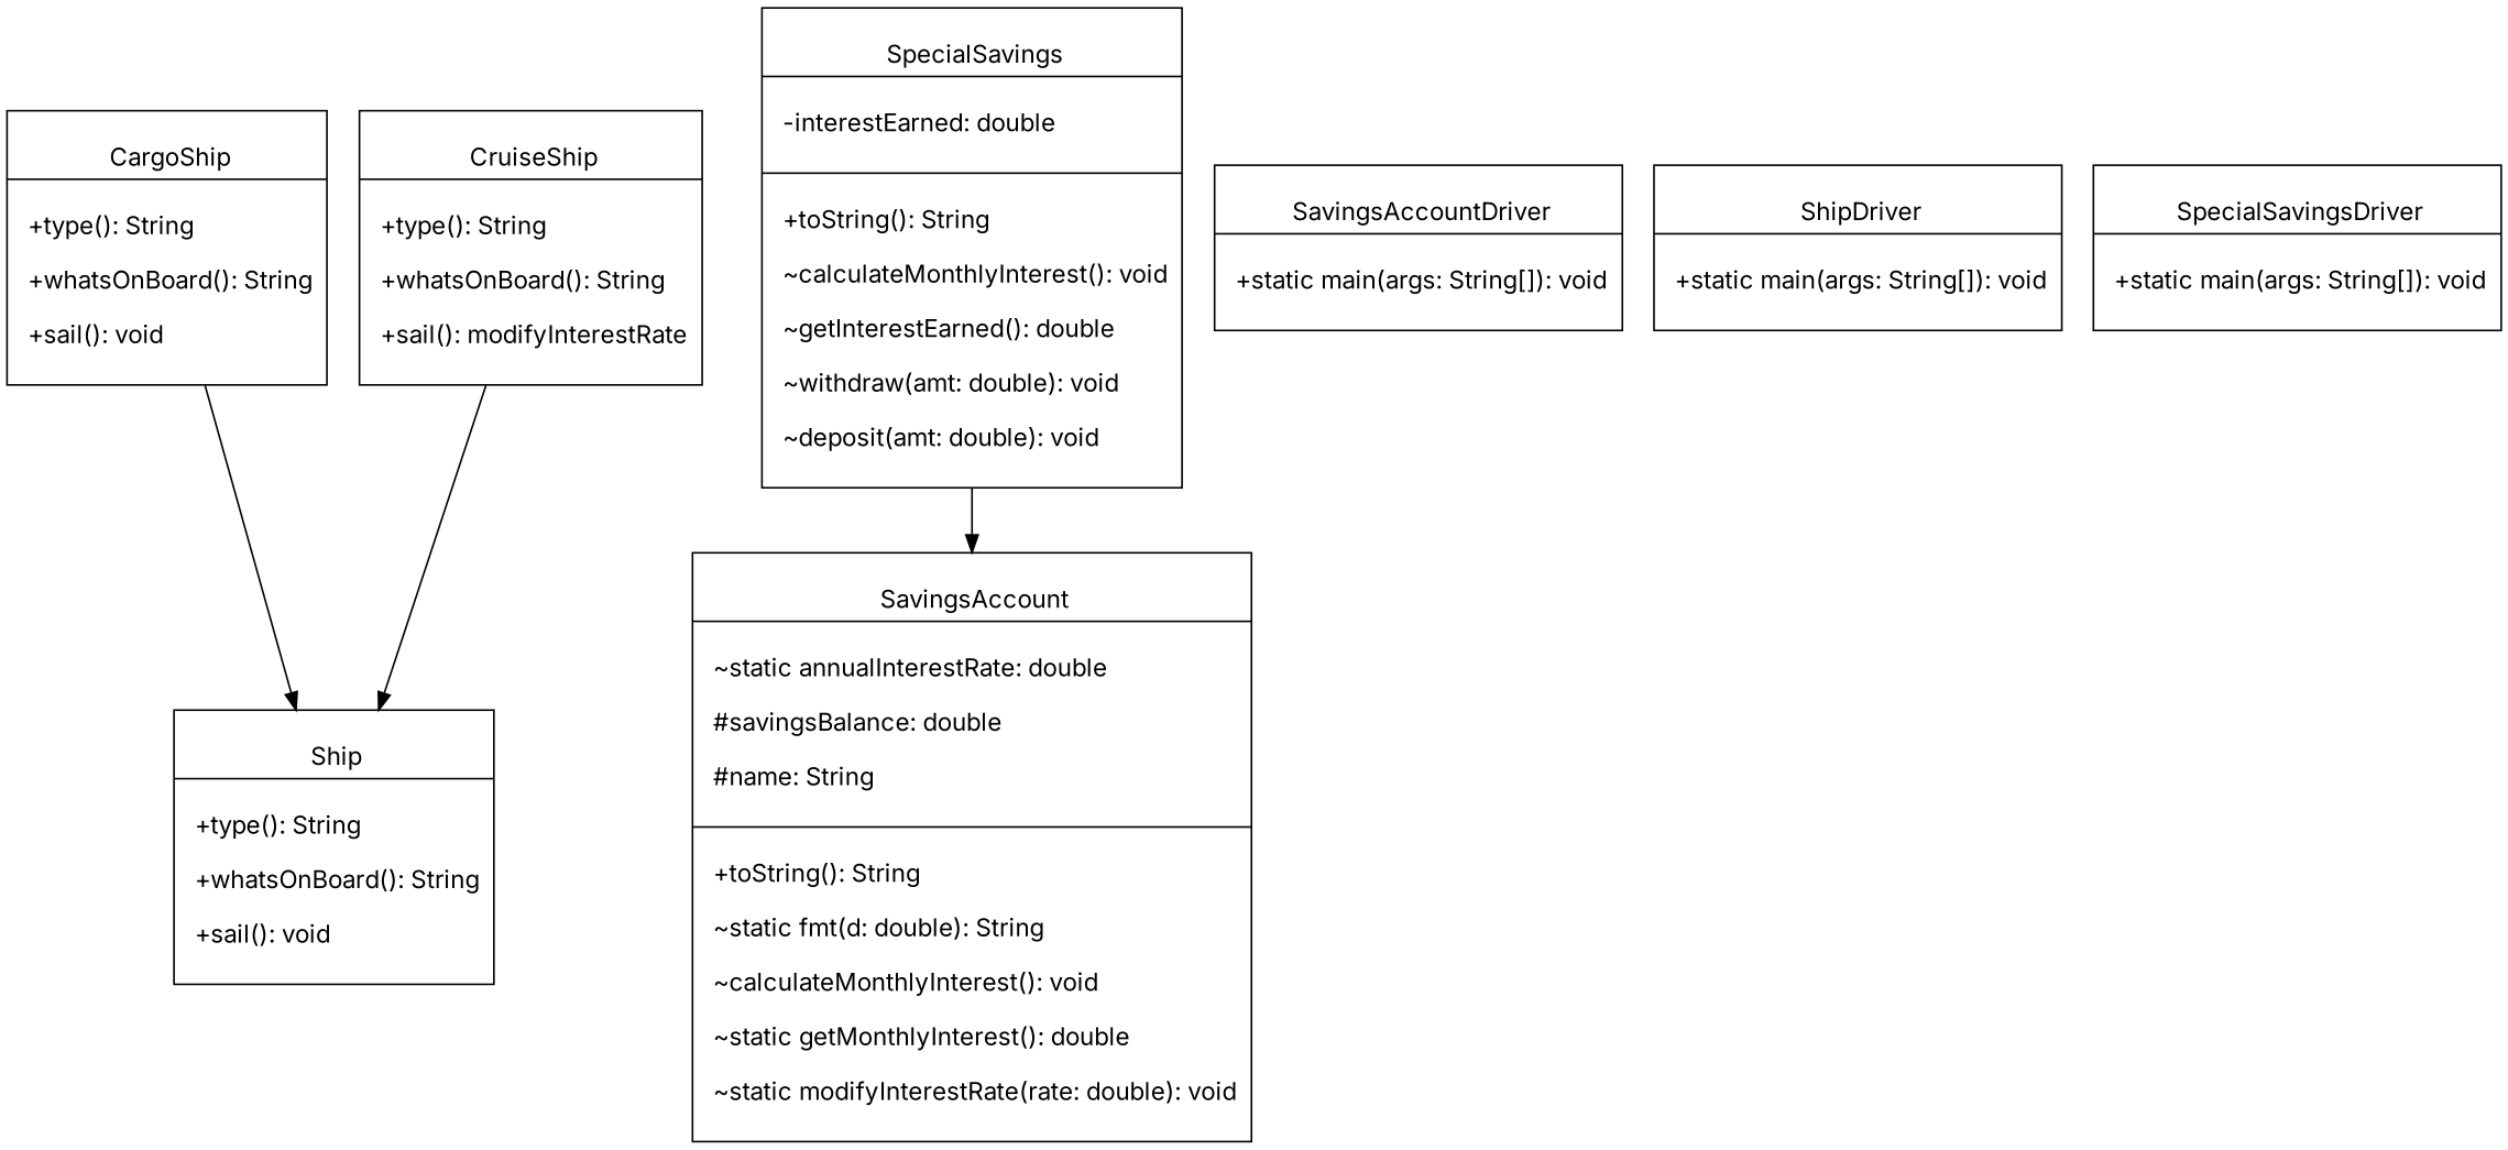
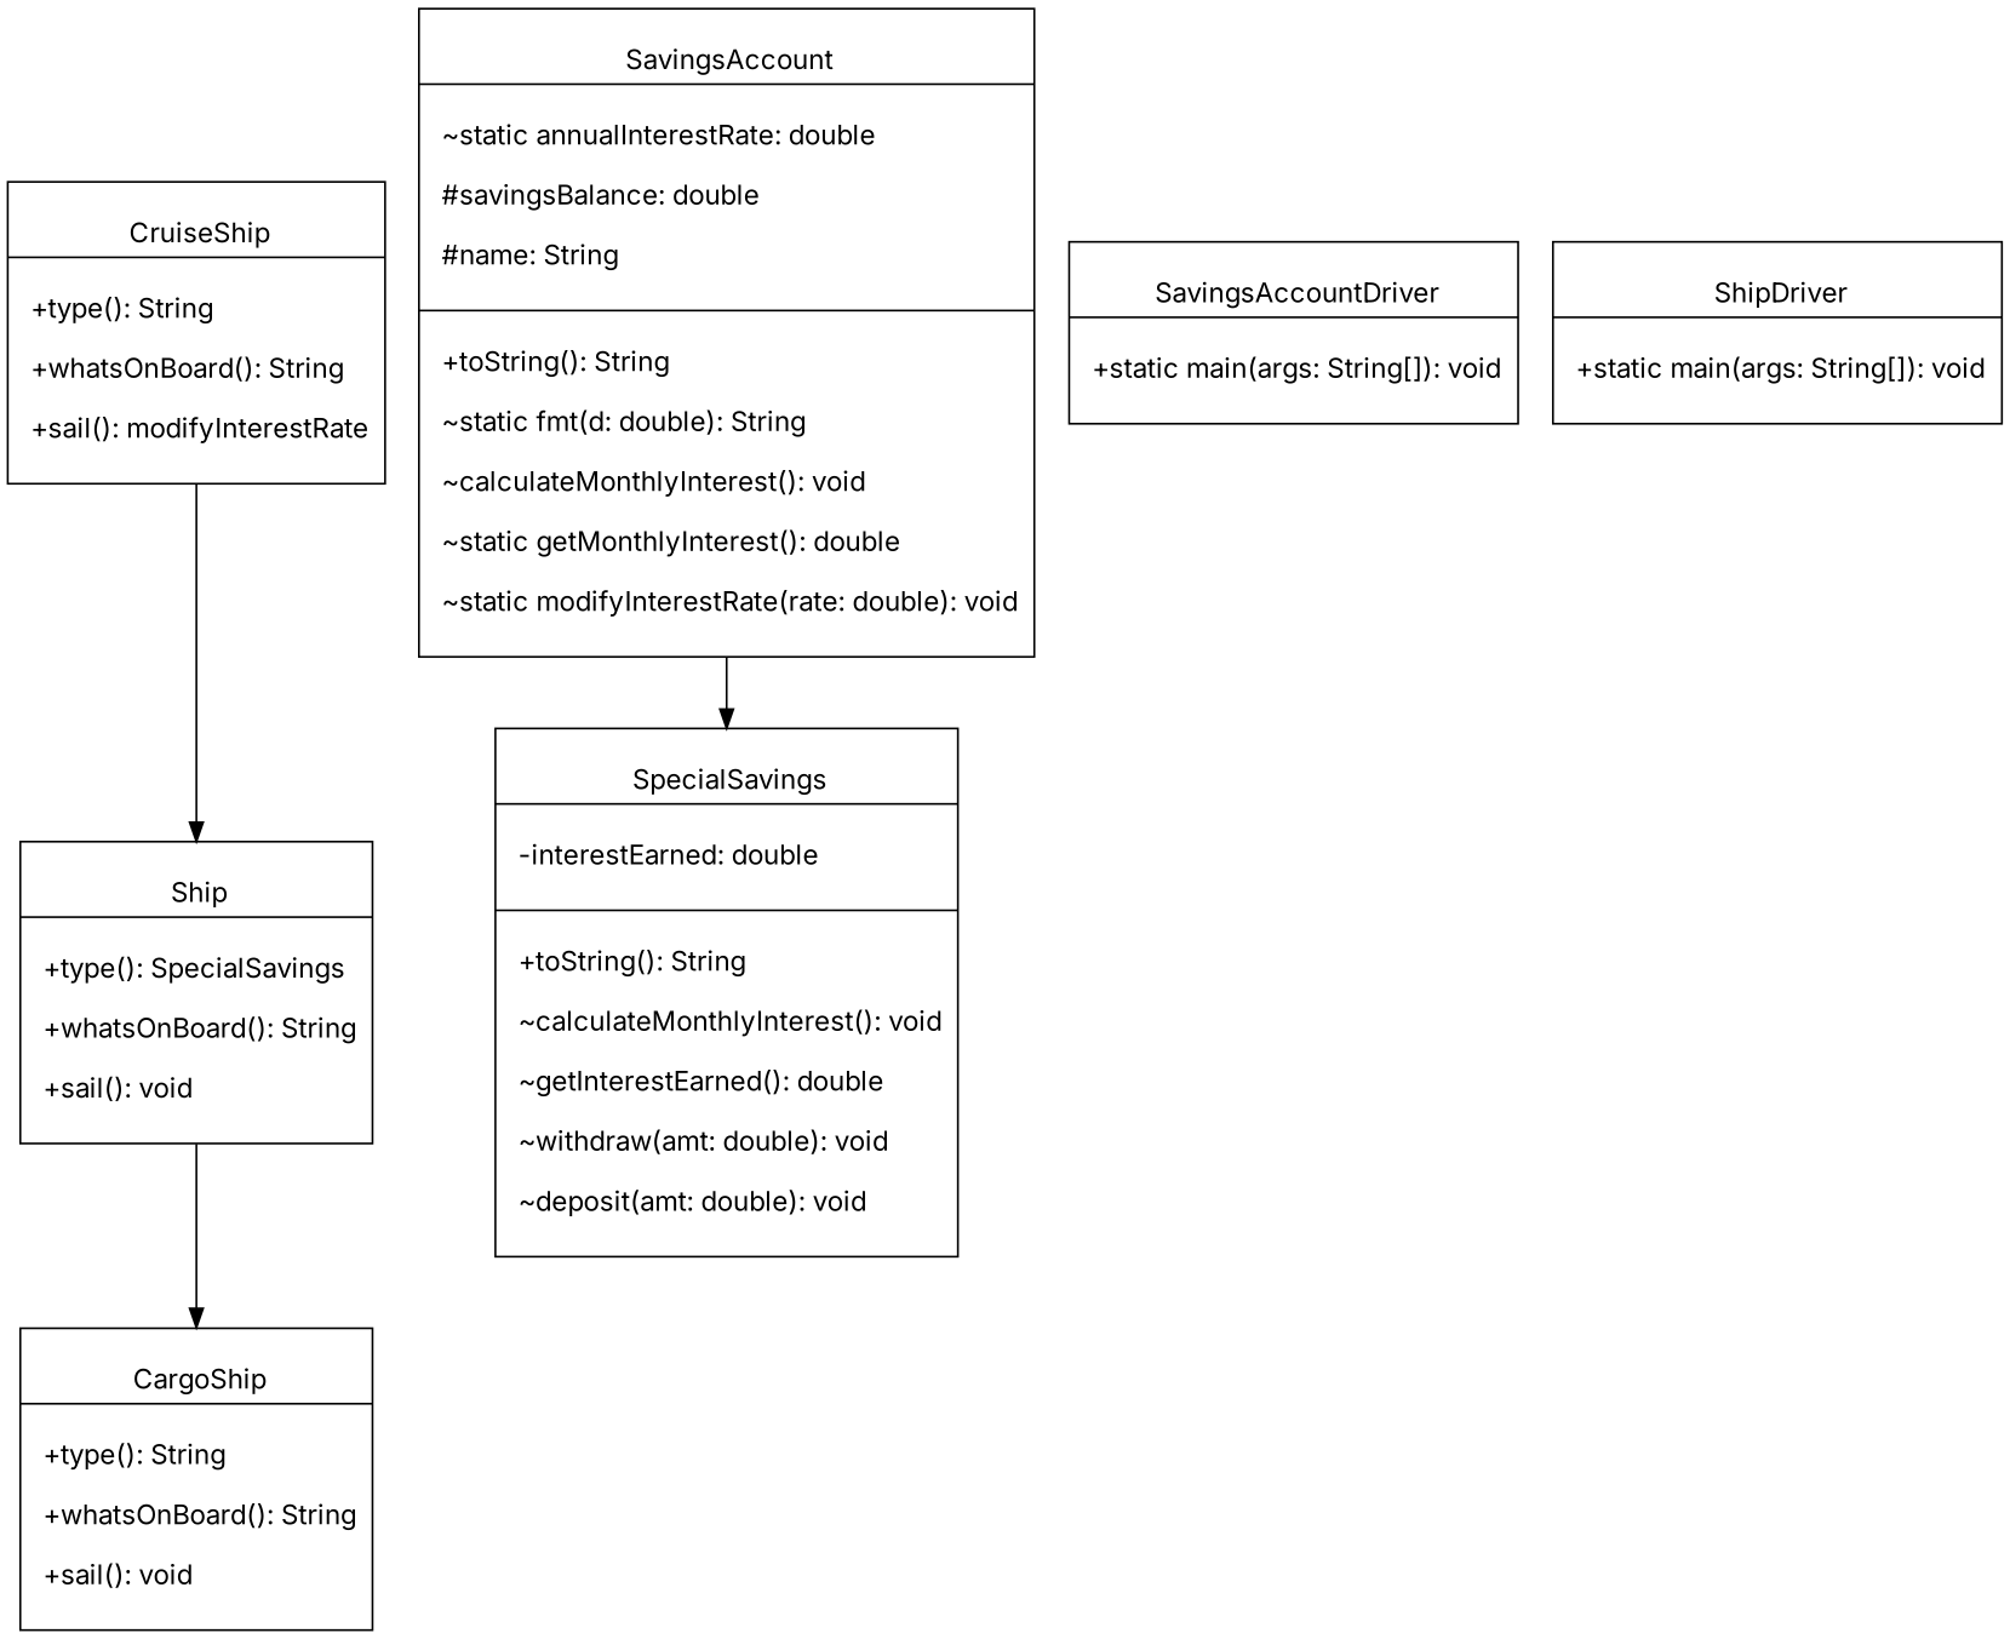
  digraph {
    fontname=Inter
    node [fontname=Inter fontsize=14 shape=record]
    edge [fontname=Inter]
    n1 [label="{\n         CargoShip\n         |\n         +type(): String\l\n         +whatsOnBoard(): String\l\n         +sail(): void\l\n      }"]
    n2 [label="{\n         CruiseShip\n         |\n         +type(): String\l\n         +whatsOnBoard(): String\l\n         +sail(): modifyInterestRate\l\n      }"]
-   n3 [label="{\n         Ship\n         |\n         +type(): String\l\n         +whatsOnBoard(): String\l\n         +sail(): void\l\n      }"]
+   n3 [label="{\n         Ship\n         |\n         +type(): SpecialSavings\l\n         +whatsOnBoard(): String\l\n         +sail(): void\l\n      }"]
    n4 [label="{\n         SavingsAccount\n         |\n         ~static annualInterestRate: double\l\n         #savingsBalance: double\l\n         #name: String\l\n         |\n         +toString(): String\l\n         ~static fmt(d: double): String\l\n         ~calculateMonthlyInterest(): void\l\n         ~static getMonthlyInterest(): double\l\n         ~static modifyInterestRate(rate: double): void\l\n      }"]
    n5 [label="{\n         SpecialSavings\n         |\n         -interestEarned: double\l\n         |\n         +toString(): String\l\n         ~calculateMonthlyInterest(): void\l\n         ~getInterestEarned(): double\l\n         ~withdraw(amt: double): void\l\n         ~deposit(amt: double): void\l\n      }"]
    n6 [label="{\n         SavingsAccountDriver\n         |\n         +static main(args: String[]): void\l\n      }"]
    n7 [label="{\n         ShipDriver\n         |\n         +static main(args: String[]): void\l\n      }"]
-   n8 [label="{\n         SpecialSavingsDriver\n         |\n         +static main(args: String[]): void\l\n      }"]
    n2 -> n3
-   n1 -> n3
-   n5 -> n4
+   n3 -> n1
+   n4 -> n5
  }
